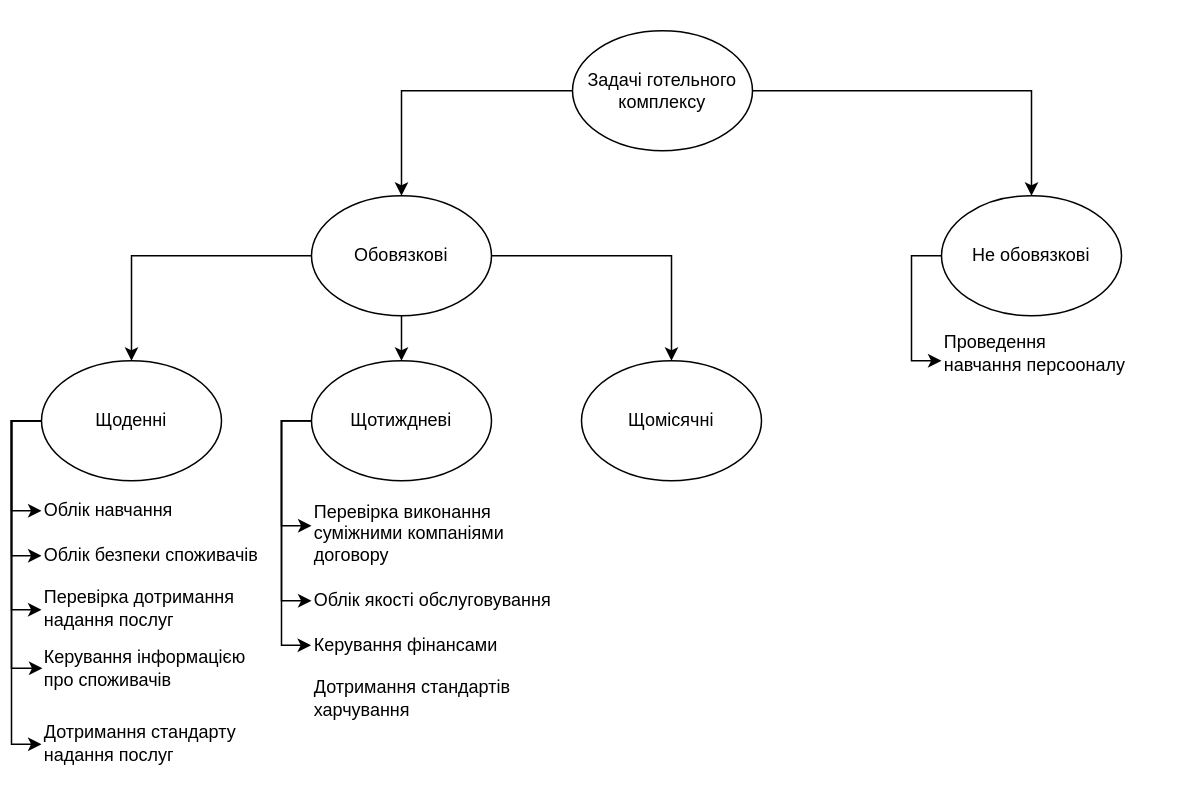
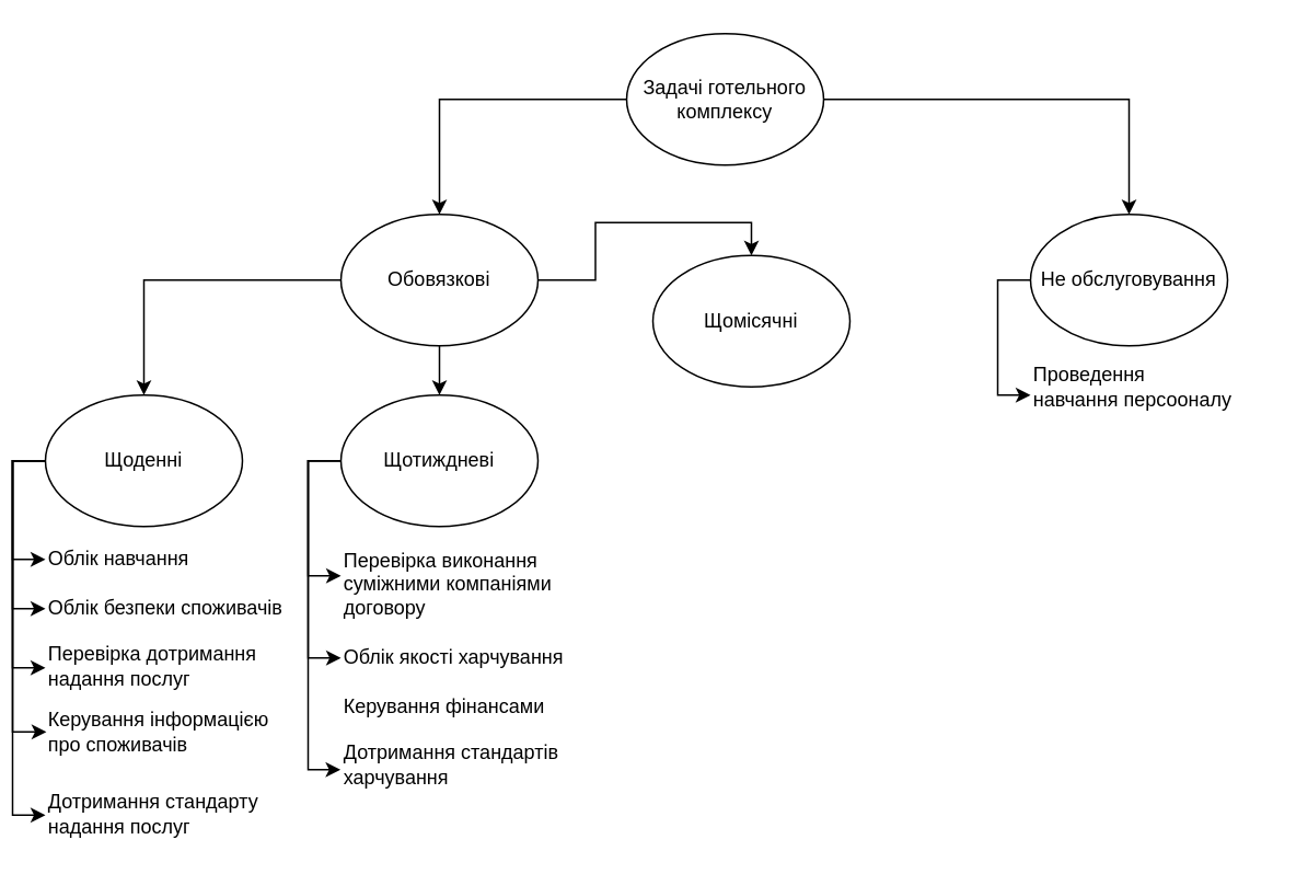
  <mxCell id="0" />
  <mxCell id="1" parent="0" />
  <mxCell id="2" style="edgeStyle=orthogonalEdgeStyle;rounded=0;orthogonalLoop=1;jettySize=auto;html=1;exitX=0;exitY=0.5;exitDx=0;exitDy=0;entryX=0.5;entryY=0;entryDx=0;entryDy=0;" edge="1" parent="1" source="4" target="8"><mxGeometry relative="1" as="geometry" /></mxCell>
  <mxCell id="3" style="edgeStyle=orthogonalEdgeStyle;rounded=0;orthogonalLoop=1;jettySize=auto;html=1;exitX=1;exitY=0.5;exitDx=0;exitDy=0;entryX=0.5;entryY=0;entryDx=0;entryDy=0;" edge="1" parent="1" source="4" target="17"><mxGeometry relative="1" as="geometry" /></mxCell>
  <mxCell id="4" value="Задачі готельного комплексу" style="ellipse;whiteSpace=wrap;html=1;" vertex="1" parent="1"><mxGeometry x="374" y="20" width="120" height="80" as="geometry" /></mxCell>
  <mxCell id="5" style="edgeStyle=orthogonalEdgeStyle;rounded=0;orthogonalLoop=1;jettySize=auto;html=1;exitX=0;exitY=0.5;exitDx=0;exitDy=0;entryX=0.5;entryY=0;entryDx=0;entryDy=0;" edge="1" parent="1" source="8" target="14"><mxGeometry relative="1" as="geometry" /></mxCell>
  <mxCell id="6" style="edgeStyle=orthogonalEdgeStyle;rounded=0;orthogonalLoop=1;jettySize=auto;html=1;exitX=1;exitY=0.5;exitDx=0;exitDy=0;entryX=0.5;entryY=0;entryDx=0;entryDy=0;" edge="1" parent="1" source="8" target="15"><mxGeometry relative="1" as="geometry" /></mxCell>
  <mxCell id="7" style="edgeStyle=orthogonalEdgeStyle;rounded=0;orthogonalLoop=1;jettySize=auto;html=1;exitX=0.5;exitY=1;exitDx=0;exitDy=0;entryX=0.5;entryY=0;entryDx=0;entryDy=0;" edge="1" parent="1" source="8" target="31"><mxGeometry relative="1" as="geometry" /></mxCell>
  <mxCell id="8" value="Обовязкові" style="ellipse;whiteSpace=wrap;html=1;" vertex="1" parent="1"><mxGeometry x="200" y="130" width="120" height="80" as="geometry" /></mxCell>
  <mxCell id="9" style="edgeStyle=orthogonalEdgeStyle;rounded=0;orthogonalLoop=1;jettySize=auto;html=1;exitX=0;exitY=0.5;exitDx=0;exitDy=0;entryX=0;entryY=0.5;entryDx=0;entryDy=0;" edge="1" parent="1" source="14" target="18"><mxGeometry relative="1" as="geometry" /></mxCell>
  <mxCell id="10" style="edgeStyle=orthogonalEdgeStyle;rounded=0;orthogonalLoop=1;jettySize=auto;html=1;exitX=0;exitY=0.5;exitDx=0;exitDy=0;entryX=0;entryY=0.5;entryDx=0;entryDy=0;entryPerimeter=0;" edge="1" parent="1" source="14" target="20"><mxGeometry relative="1" as="geometry" /></mxCell>
  <mxCell id="11" style="edgeStyle=orthogonalEdgeStyle;rounded=0;orthogonalLoop=1;jettySize=auto;html=1;exitX=0;exitY=0.5;exitDx=0;exitDy=0;entryX=0;entryY=0.533;entryDx=0;entryDy=0;entryPerimeter=0;" edge="1" parent="1" source="14" target="24"><mxGeometry relative="1" as="geometry" /></mxCell>
  <mxCell id="12" style="edgeStyle=orthogonalEdgeStyle;rounded=0;orthogonalLoop=1;jettySize=auto;html=1;exitX=0;exitY=0.5;exitDx=0;exitDy=0;entryX=0.004;entryY=0.5;entryDx=0;entryDy=0;entryPerimeter=0;" edge="1" parent="1" source="14" target="22"><mxGeometry relative="1" as="geometry" /></mxCell>
  <mxCell id="13" style="edgeStyle=orthogonalEdgeStyle;rounded=0;orthogonalLoop=1;jettySize=auto;html=1;exitX=0;exitY=0.5;exitDx=0;exitDy=0;entryX=0;entryY=0.522;entryDx=0;entryDy=0;entryPerimeter=0;" edge="1" parent="1" source="14" target="26"><mxGeometry relative="1" as="geometry" /></mxCell>
  <mxCell id="14" value="Щоденні" style="ellipse;whiteSpace=wrap;html=1;" vertex="1" parent="1"><mxGeometry y="240" width="120" height="80" as="geometry" x="20" /></mxCell>
- <mxCell id="15" value="Щомісячні" style="ellipse;whiteSpace=wrap;html=1;" vertex="1" parent="1"><mxGeometry x="380" y="240" width="120" height="80" as="geometry" /></mxCell>
+ <mxCell id="15" value="Щомісячні" style="ellipse;whiteSpace=wrap;html=1;" vertex="1" parent="1"><mxGeometry x="390" y="155" width="120" height="80" as="geometry" /></mxCell>
  <mxCell id="16" style="edgeStyle=orthogonalEdgeStyle;rounded=0;orthogonalLoop=1;jettySize=auto;html=1;exitX=0;exitY=0.5;exitDx=0;exitDy=0;entryX=0;entryY=0.667;entryDx=0;entryDy=0;entryPerimeter=0;" edge="1" parent="1" source="17" target="32"><mxGeometry relative="1" as="geometry" /></mxCell>
- <mxCell id="17" value="Не обовязкові" style="ellipse;whiteSpace=wrap;html=1;" vertex="1" parent="1"><mxGeometry x="620" y="130" width="120" height="80" as="geometry" /></mxCell>
+ <mxCell id="17" value="Не обслуговування" style="ellipse;whiteSpace=wrap;html=1;" vertex="1" parent="1"><mxGeometry x="620" y="130" width="120" height="80" as="geometry" /></mxCell>
  <mxCell id="18" value="Облік навчання" style="text;html=1;strokeColor=none;fillColor=none;align=left;verticalAlign=middle;whiteSpace=wrap;rounded=0;" vertex="1" parent="1"><mxGeometry y="330" width="100" height="20" as="geometry" x="20" /></mxCell>
- <mxCell id="19" value="Облік якості обслуговування" style="text;html=1;strokeColor=none;fillColor=none;align=left;verticalAlign=middle;whiteSpace=wrap;rounded=0;" vertex="1" parent="1"><mxGeometry x="200" y="390" width="160" height="20" as="geometry" /></mxCell>
+ <mxCell id="19" value="Облік якості харчування" style="text;html=1;strokeColor=none;fillColor=none;align=left;verticalAlign=middle;whiteSpace=wrap;rounded=0;" vertex="1" parent="1"><mxGeometry x="200" y="390" width="160" height="20" as="geometry" /></mxCell>
  <mxCell id="20" value="Облік безпеки споживачів&lt;br&gt;" style="text;html=1;align=left;verticalAlign=middle;resizable=0;points=[];autosize=1;strokeColor=none;fillColor=none;" vertex="1" parent="1"><mxGeometry y="360" width="160" height="20" as="geometry" x="20" /></mxCell>
  <mxCell id="21" value="Перевірка виконання&lt;br&gt;суміжними компаніями &lt;br&gt;договору" style="text;html=1;align=left;verticalAlign=middle;resizable=0;points=[];autosize=1;strokeColor=none;fillColor=none;" vertex="1" parent="1"><mxGeometry x="200" y="330" width="140" height="50" as="geometry" /></mxCell>
  <mxCell id="22" value="Керування інформацією&lt;br&gt;про споживачів&lt;br&gt;" style="text;html=1;align=left;verticalAlign=middle;resizable=0;points=[];autosize=1;strokeColor=none;fillColor=none;" vertex="1" parent="1"><mxGeometry y="430" width="150" height="30" as="geometry" x="20" /></mxCell>
  <mxCell id="23" value="Керування фінансами" style="text;html=1;align=left;verticalAlign=middle;resizable=0;points=[];autosize=1;strokeColor=none;fillColor=none;" vertex="1" parent="1"><mxGeometry x="200" y="420" width="140" height="20" as="geometry" /></mxCell>
  <mxCell id="24" value="Перевірка дотримання &lt;br&gt;надання послуг" style="text;html=1;align=left;verticalAlign=middle;resizable=0;points=[];autosize=1;strokeColor=none;fillColor=none;" vertex="1" parent="1"><mxGeometry y="390" width="140" height="30" as="geometry" x="20" /></mxCell>
  <mxCell id="25" value="Дотримання стандартів &lt;br&gt;харчування" style="text;html=1;align=left;verticalAlign=middle;resizable=0;points=[];autosize=1;strokeColor=none;fillColor=none;" vertex="1" parent="1"><mxGeometry x="200" y="450" width="150" height="30" as="geometry" /></mxCell>
  <mxCell id="26" value="Дотримання стандарту &lt;br&gt;надання послуг" style="text;html=1;align=left;verticalAlign=middle;resizable=0;points=[];autosize=1;strokeColor=none;fillColor=none;" vertex="1" parent="1"><mxGeometry y="480" width="140" height="30" as="geometry" x="20" /></mxCell>
  <mxCell id="27" style="edgeStyle=orthogonalEdgeStyle;rounded=0;orthogonalLoop=1;jettySize=auto;html=1;exitX=0;exitY=0.5;exitDx=0;exitDy=0;entryX=0;entryY=0.4;entryDx=0;entryDy=0;entryPerimeter=0;" edge="1" parent="1" source="31" target="21"><mxGeometry relative="1" as="geometry" /></mxCell>
  <mxCell id="28" style="edgeStyle=orthogonalEdgeStyle;rounded=0;orthogonalLoop=1;jettySize=auto;html=1;exitX=0;exitY=0.5;exitDx=0;exitDy=0;entryX=0;entryY=0.5;entryDx=0;entryDy=0;" edge="1" parent="1" source="31" target="19"><mxGeometry relative="1" as="geometry" /></mxCell>
- <mxCell id="29" style="edgeStyle=orthogonalEdgeStyle;rounded=0;orthogonalLoop=1;jettySize=auto;html=1;exitX=0;exitY=0.5;exitDx=0;exitDy=0;entryX=-0.002;entryY=0.483;entryDx=0;entryDy=0;entryPerimeter=0;" edge="1" parent="1" source="31" target="23"><mxGeometry relative="1" as="geometry" /></mxCell>
+ <mxCell id="30" style="edgeStyle=orthogonalEdgeStyle;rounded=0;orthogonalLoop=1;jettySize=auto;html=1;exitX=0;exitY=0.5;exitDx=0;exitDy=0;entryX=-0.002;entryY=0.6;entryDx=0;entryDy=0;entryPerimeter=0;" edge="1" parent="1" source="31" target="25"><mxGeometry relative="1" as="geometry" /></mxCell>
  <mxCell id="31" value="Щотиждневі" style="ellipse;whiteSpace=wrap;html=1;" vertex="1" parent="1"><mxGeometry x="200" y="240" width="120" height="80" as="geometry" /></mxCell>
  <mxCell id="32" value="Проведення &lt;br&gt;навчання персооналу" style="text;html=1;align=left;verticalAlign=middle;resizable=0;points=[];autosize=1;strokeColor=none;fillColor=none;" vertex="1" parent="1"><mxGeometry x="620" y="220" width="140" height="30" as="geometry" /></mxCell>
